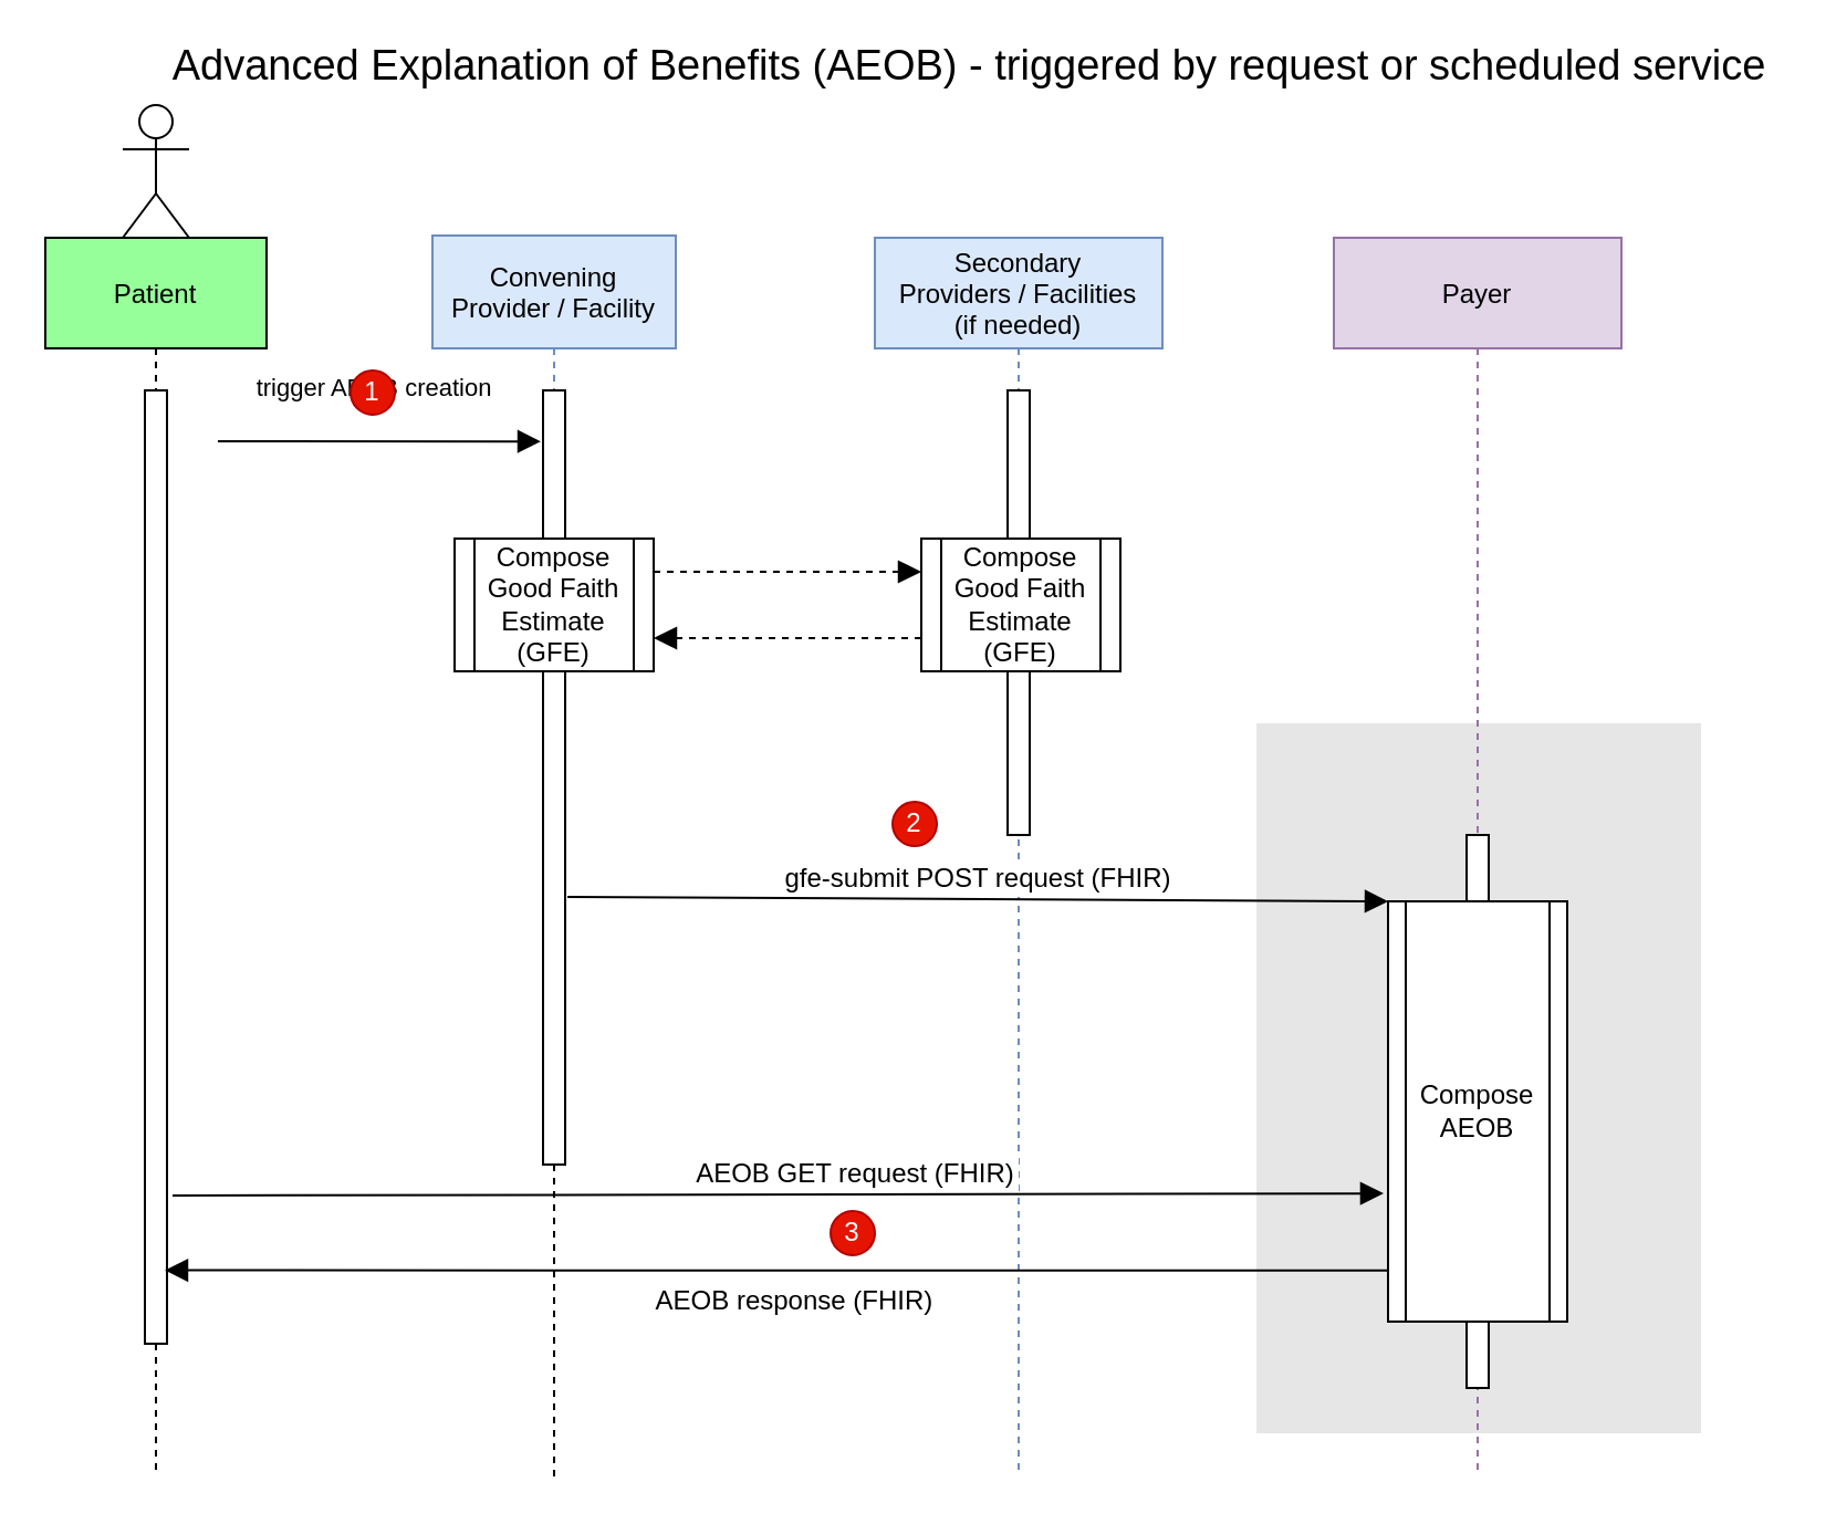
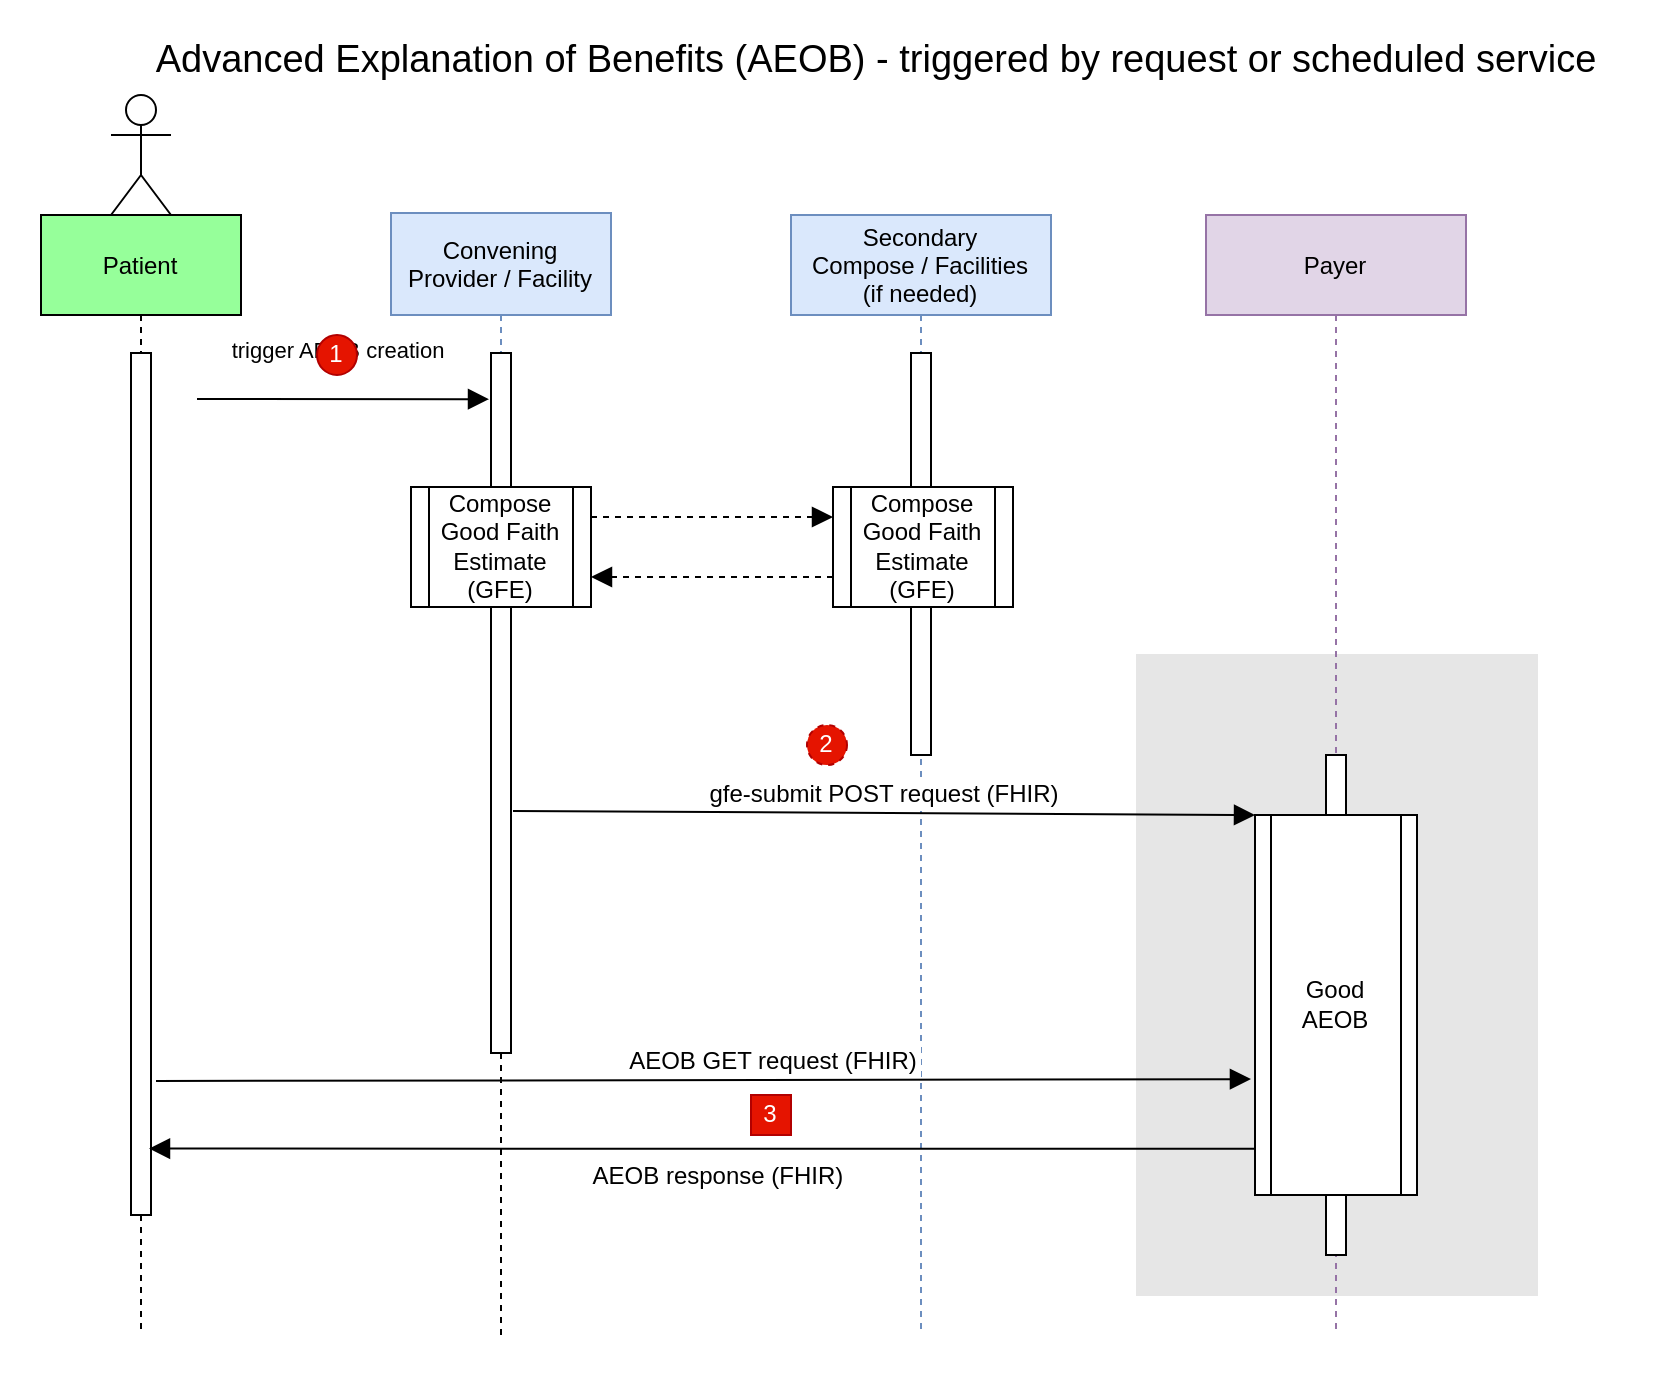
  <mxCell id="0" />
  <mxCell id="1" parent="0" />
  <mxCell id="2" value="" style="points=[];perimeter=orthogonalPerimeter;rounded=0;shadow=0;strokeWidth=1;" parent="1" vertex="1"><mxGeometry x="662.5" y="387" width="10" height="230" as="geometry" /></mxCell>
  <mxCell id="3" value="Patient" style="shape=umlLifeline;perimeter=lifelinePerimeter;container=1;collapsible=0;recursiveResize=0;rounded=0;shadow=0;strokeWidth=1;fillColor=#96FF9A;size=50;" parent="1" vertex="1" treatAsSingle="0"><mxGeometry x="20" y="107" width="100" height="500" as="geometry" /></mxCell>
  <mxCell id="4" value="" style="points=[];perimeter=orthogonalPerimeter;rounded=0;shadow=0;strokeWidth=1;" parent="3" vertex="1"><mxGeometry x="45" y="69" width="10" height="431" as="geometry" /></mxCell>
  <mxCell id="5" value="Convening &#10;Provider / Facility" style="shape=umlLifeline;perimeter=lifelinePerimeter;container=1;collapsible=0;recursiveResize=0;rounded=0;shadow=0;strokeWidth=1;fillColor=#dae8fc;size=51;strokeColor=#6c8ebf;" parent="1" vertex="1" treatAsSingle="0"><mxGeometry x="195" y="106" width="110" height="420" as="geometry" /></mxCell>
  <mxCell id="6" value="" style="points=[];perimeter=orthogonalPerimeter;rounded=0;shadow=0;strokeWidth=1;" parent="5" vertex="1"><mxGeometry x="50" y="70" width="10" height="350" as="geometry" /></mxCell>
- <mxCell id="7" value="Secondary&#10;Providers / Facilities&#10;(if needed)" style="shape=umlLifeline;perimeter=lifelinePerimeter;container=1;collapsible=0;recursiveResize=0;rounded=0;shadow=0;strokeWidth=1;fillColor=#dae8fc;size=50;strokeColor=#6c8ebf;" parent="1" vertex="1" treatAsSingle="0"><mxGeometry x="395" y="107" width="130" height="560" as="geometry" /></mxCell>
+ <mxCell id="7" value="Secondary&#10;Compose / Facilities&#10;(if needed)" style="shape=umlLifeline;perimeter=lifelinePerimeter;container=1;collapsible=0;recursiveResize=0;rounded=0;shadow=0;strokeWidth=1;fillColor=#dae8fc;size=50;strokeColor=#6c8ebf;" parent="1" vertex="1" treatAsSingle="0"><mxGeometry x="395" y="107" width="130" height="560" as="geometry" /></mxCell>
  <mxCell id="8" value="" style="points=[];perimeter=orthogonalPerimeter;rounded=0;shadow=0;strokeWidth=1;" parent="7" vertex="1"><mxGeometry x="60" y="69" width="10" height="201" as="geometry" /></mxCell>
  <mxCell id="9" value="Compose Good Faith Estimate (GFE)" style="shape=process;whiteSpace=wrap;html=1;backgroundOutline=1;" parent="1" vertex="1"><mxGeometry x="205" y="243" width="90" height="60" as="geometry" /></mxCell>
  <mxCell id="10" value="" style="verticalAlign=bottom;endArrow=block;dashed=1;endSize=8;shadow=0;strokeWidth=1;entryX=0;entryY=0.25;entryDx=0;entryDy=0;exitX=1;exitY=0.25;exitDx=0;exitDy=0;endFill=1;" parent="1" source="9" target="13" edge="1"><mxGeometry relative="1" as="geometry"><mxPoint x="505" y="227" as="targetPoint" /><mxPoint x="290" y="226" as="sourcePoint" /><Array as="points" /></mxGeometry></mxCell>
  <mxCell id="11" value="&lt;font style=&quot;font-size: 19px&quot;&gt;Advanced Explanation of Benefits (AEOB) - triggered by request or scheduled service&lt;/font&gt;" style="text;html=1;strokeColor=none;fillColor=none;align=center;verticalAlign=middle;whiteSpace=wrap;rounded=0;" parent="1" vertex="1"><mxGeometry x="68" y="20" width="740" height="20" as="geometry" /></mxCell>
  <mxCell id="12" value="" style="verticalAlign=bottom;endArrow=block;dashed=1;endSize=8;shadow=0;strokeWidth=1;exitX=0;exitY=0.75;exitDx=0;exitDy=0;entryX=1;entryY=0.75;entryDx=0;entryDy=0;endFill=1;" parent="1" source="13" target="9" edge="1"><mxGeometry relative="1" as="geometry"><mxPoint x="300" y="322" as="targetPoint" /><mxPoint x="410" y="279" as="sourcePoint" /><Array as="points" /></mxGeometry></mxCell>
  <mxCell id="13" value="Compose Good Faith Estimate (GFE)" style="shape=process;whiteSpace=wrap;html=1;backgroundOutline=1;" parent="1" vertex="1"><mxGeometry x="416" y="243" width="90" height="60" as="geometry" /></mxCell>
  <mxCell id="14" value="" style="shape=umlActor;verticalLabelPosition=bottom;verticalAlign=top;html=1;outlineConnect=0;" parent="1" vertex="1"><mxGeometry x="55" y="47" width="30" height="60" as="geometry" /></mxCell>
  <mxCell id="15" value="trigger AEOB creation" style="verticalAlign=bottom;endArrow=block;shadow=0;strokeWidth=1;entryX=0;entryY=0.067;entryDx=0;entryDy=0;entryPerimeter=0;endSize=8;startSize=7;" parent="1" edge="1"><mxGeometry x="-0.028" y="15" relative="1" as="geometry"><mxPoint x="98" y="199" as="sourcePoint" /><mxPoint x="244" y="199.11" as="targetPoint" /><Array as="points" /><mxPoint as="offset" /></mxGeometry></mxCell>
  <mxCell id="16" style="edgeStyle=orthogonalEdgeStyle;rounded=0;orthogonalLoop=1;jettySize=auto;html=1;endArrow=none;endFill=0;dashed=1;" parent="1" source="6" edge="1"><mxGeometry relative="1" as="geometry"><mxPoint x="250" y="667" as="targetPoint" /></mxGeometry></mxCell>
  <mxCell id="17" style="edgeStyle=orthogonalEdgeStyle;rounded=0;orthogonalLoop=1;jettySize=auto;html=1;dashed=1;endArrow=none;endFill=0;" parent="1" source="4" edge="1"><mxGeometry relative="1" as="geometry"><mxPoint x="70" y="667" as="targetPoint" /></mxGeometry></mxCell>
  <mxCell id="18" value="1" style="ellipse;whiteSpace=wrap;html=1;aspect=fixed;fillColor=#e51400;strokeColor=#B20000;fontColor=#ffffff;" parent="1" vertex="1"><mxGeometry x="158" y="167" width="20" height="20" as="geometry" /></mxCell>
- <mxCell id="19" value="2" style="ellipse;whiteSpace=wrap;html=1;aspect=fixed;fillColor=#e51400;strokeColor=#B20000;fontColor=#ffffff;" parent="1" vertex="1"><mxGeometry x="403" y="362" width="20" height="20" as="geometry" /></mxCell>
+ <mxCell id="19" value="2" style="ellipse;whiteSpace=wrap;html=1;aspect=fixed;fillColor=#e51400;strokeColor=#B20000;fontColor=#ffffff;dashed=1;" parent="1" vertex="1"><mxGeometry x="403" y="362" width="20" height="20" as="geometry" /></mxCell>
  <mxCell id="20" value="" style="points=[];perimeter=orthogonalPerimeter;rounded=0;shadow=0;strokeWidth=1;fillColor=#E6E6E6;strokeColor=#E6E6E6;" parent="1" vertex="1"><mxGeometry x="568" y="327" width="200" height="320" as="geometry" /></mxCell>
  <mxCell id="21" value="Payer" style="shape=umlLifeline;perimeter=lifelinePerimeter;container=1;collapsible=0;recursiveResize=0;rounded=0;shadow=0;strokeWidth=1;fillColor=#e1d5e7;strokeColor=#9673a6;size=50;" parent="1" vertex="1" treatAsSingle="0"><mxGeometry x="602.5" y="107" width="130" height="560" as="geometry" /></mxCell>
- <mxCell id="22" value="3" style="ellipse;whiteSpace=wrap;html=1;aspect=fixed;fillColor=#e51400;strokeColor=#B20000;fontColor=#ffffff;" parent="1" vertex="1"><mxGeometry x="375" y="547" width="20" height="20" as="geometry" /></mxCell>
+ <mxCell id="22" value="3" style="whiteSpace=wrap;html=1;aspect=fixed;fillColor=#e51400;strokeColor=#B20000;fontColor=#ffffff;rounded=0;" parent="1" vertex="1"><mxGeometry x="375" y="547" width="20" height="20" as="geometry" /></mxCell>
  <mxCell id="23" value="AEOB response (FHIR)" style="verticalAlign=bottom;endArrow=block;endSize=8;shadow=0;strokeWidth=1;endFill=1;entryX=0.9;entryY=0.923;entryDx=0;entryDy=0;entryPerimeter=0;exitX=0.012;exitY=0.878;exitDx=0;exitDy=0;exitPerimeter=0;fontSize=12;" parent="1" source="27" target="4" edge="1"><mxGeometry x="-0.029" y="23" relative="1" as="geometry"><mxPoint x="74" y="547.059" as="targetPoint" /><mxPoint x="586.98" y="574.128" as="sourcePoint" /><mxPoint as="offset" /></mxGeometry></mxCell>
  <mxCell id="24" value="gfe-submit POST request (FHIR)" style="verticalAlign=bottom;endArrow=block;shadow=0;strokeWidth=1;entryX=0;entryY=0;entryDx=0;entryDy=0;endSize=8;fontSize=12;" parent="1" edge="1" target="27"><mxGeometry relative="1" as="geometry"><mxPoint x="256" y="405" as="sourcePoint" /><mxPoint x="587.02" y="405.027" as="targetPoint" /><Array as="points" /></mxGeometry></mxCell>
  <mxCell id="25" value="AEOB GET request (FHIR)" style="verticalAlign=bottom;endArrow=block;endSize=8;shadow=0;strokeWidth=1;endFill=1;fontSize=12;entryX=-0.025;entryY=0.695;entryDx=0;entryDy=0;entryPerimeter=0;" parent="1" edge="1" target="27"><mxGeometry x="0.129" relative="1" as="geometry"><mxPoint x="583" y="541" as="targetPoint" /><mxPoint x="77.5" y="540" as="sourcePoint" /><mxPoint as="offset" /></mxGeometry></mxCell>
  <mxCell id="26" value="" style="points=[];perimeter=orthogonalPerimeter;rounded=0;shadow=0;strokeWidth=1;" vertex="1" parent="1"><mxGeometry x="662.5" y="377" width="10" height="250" as="geometry" /></mxCell>
- <mxCell id="27" value="Compose AEOB" style="shape=process;whiteSpace=wrap;html=1;backgroundOutline=1;" parent="1" vertex="1"><mxGeometry x="627" y="407" width="81" height="190" as="geometry" /></mxCell>
+ <mxCell id="27" value="Good AEOB" style="shape=process;whiteSpace=wrap;html=1;backgroundOutline=1;" parent="1" vertex="1"><mxGeometry x="627" y="407" width="81" height="190" as="geometry" /></mxCell>
